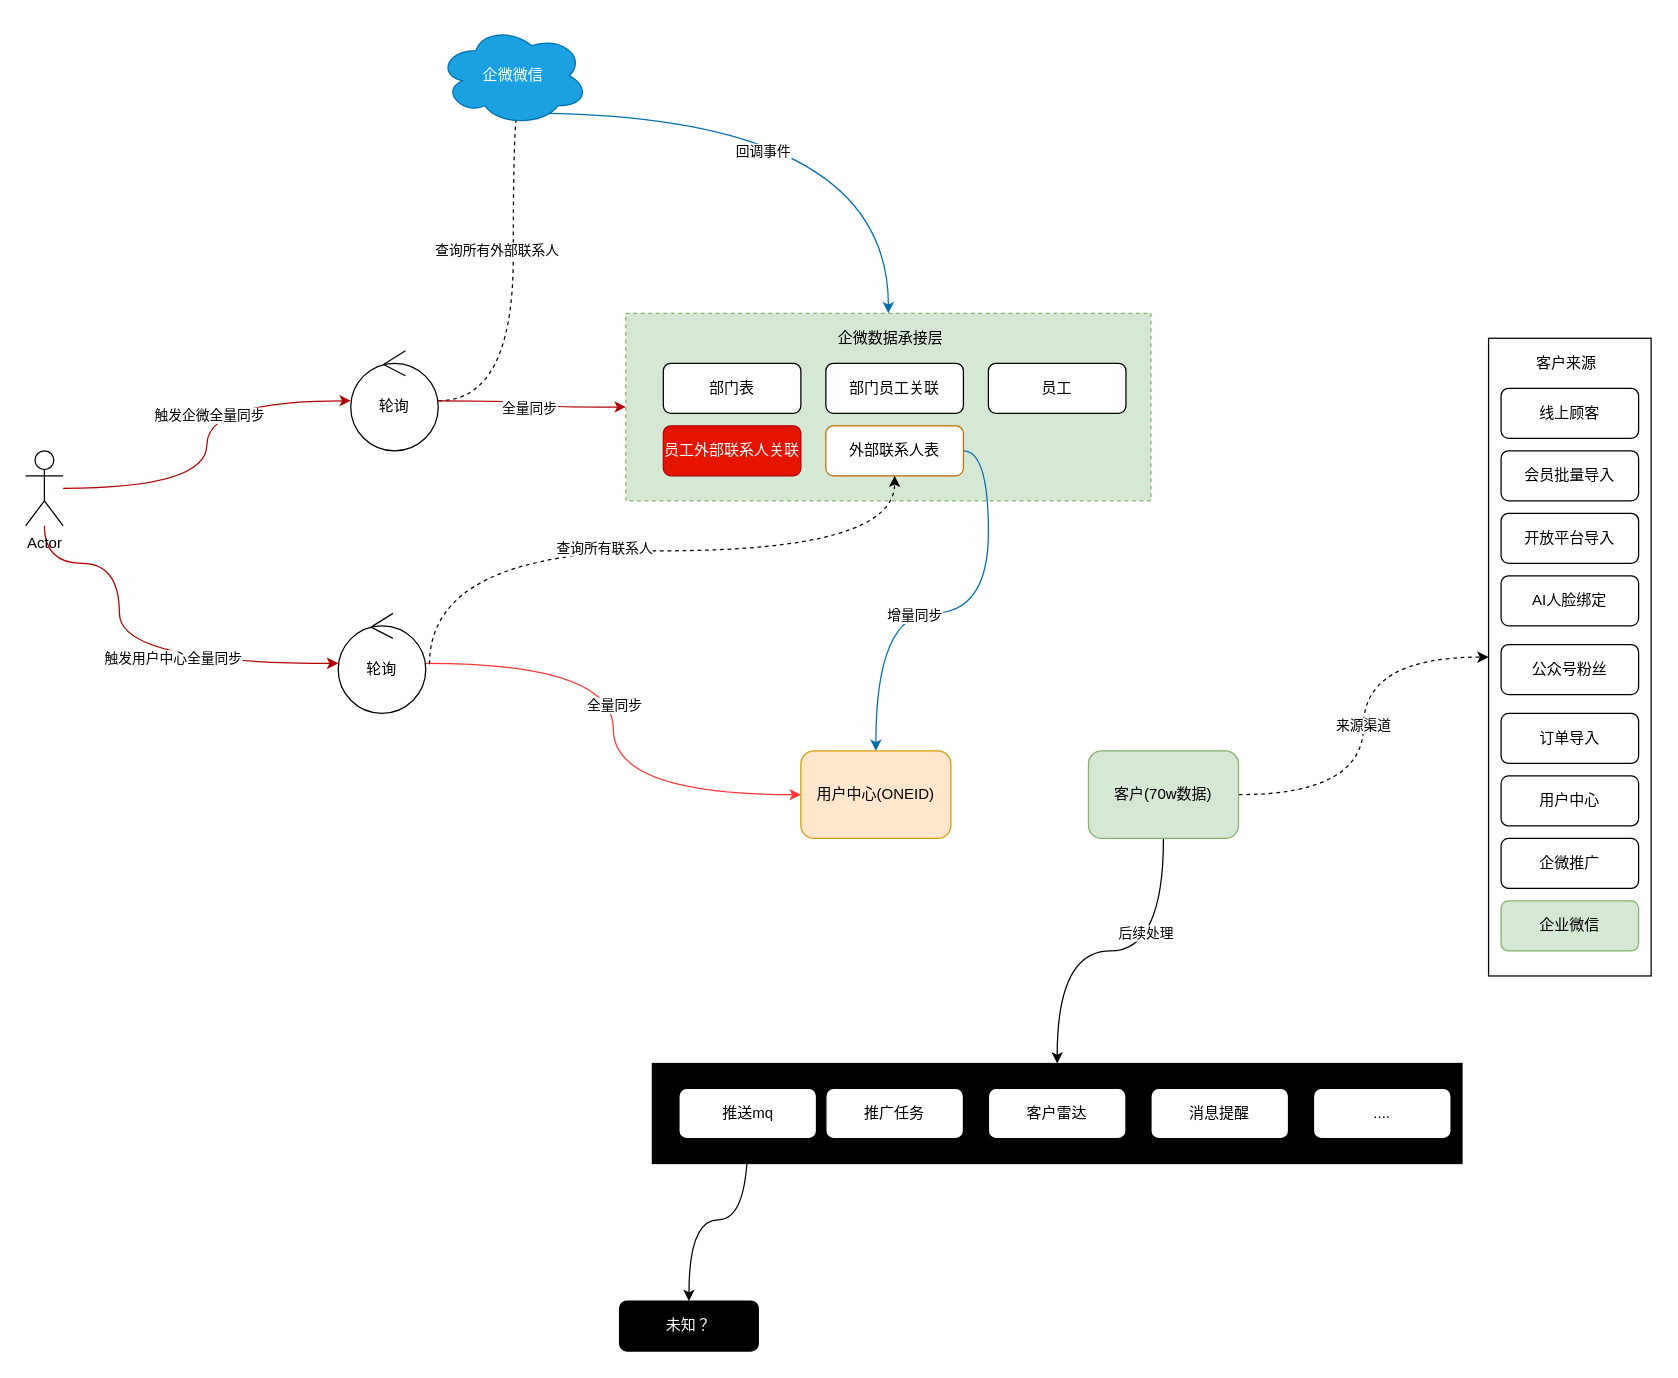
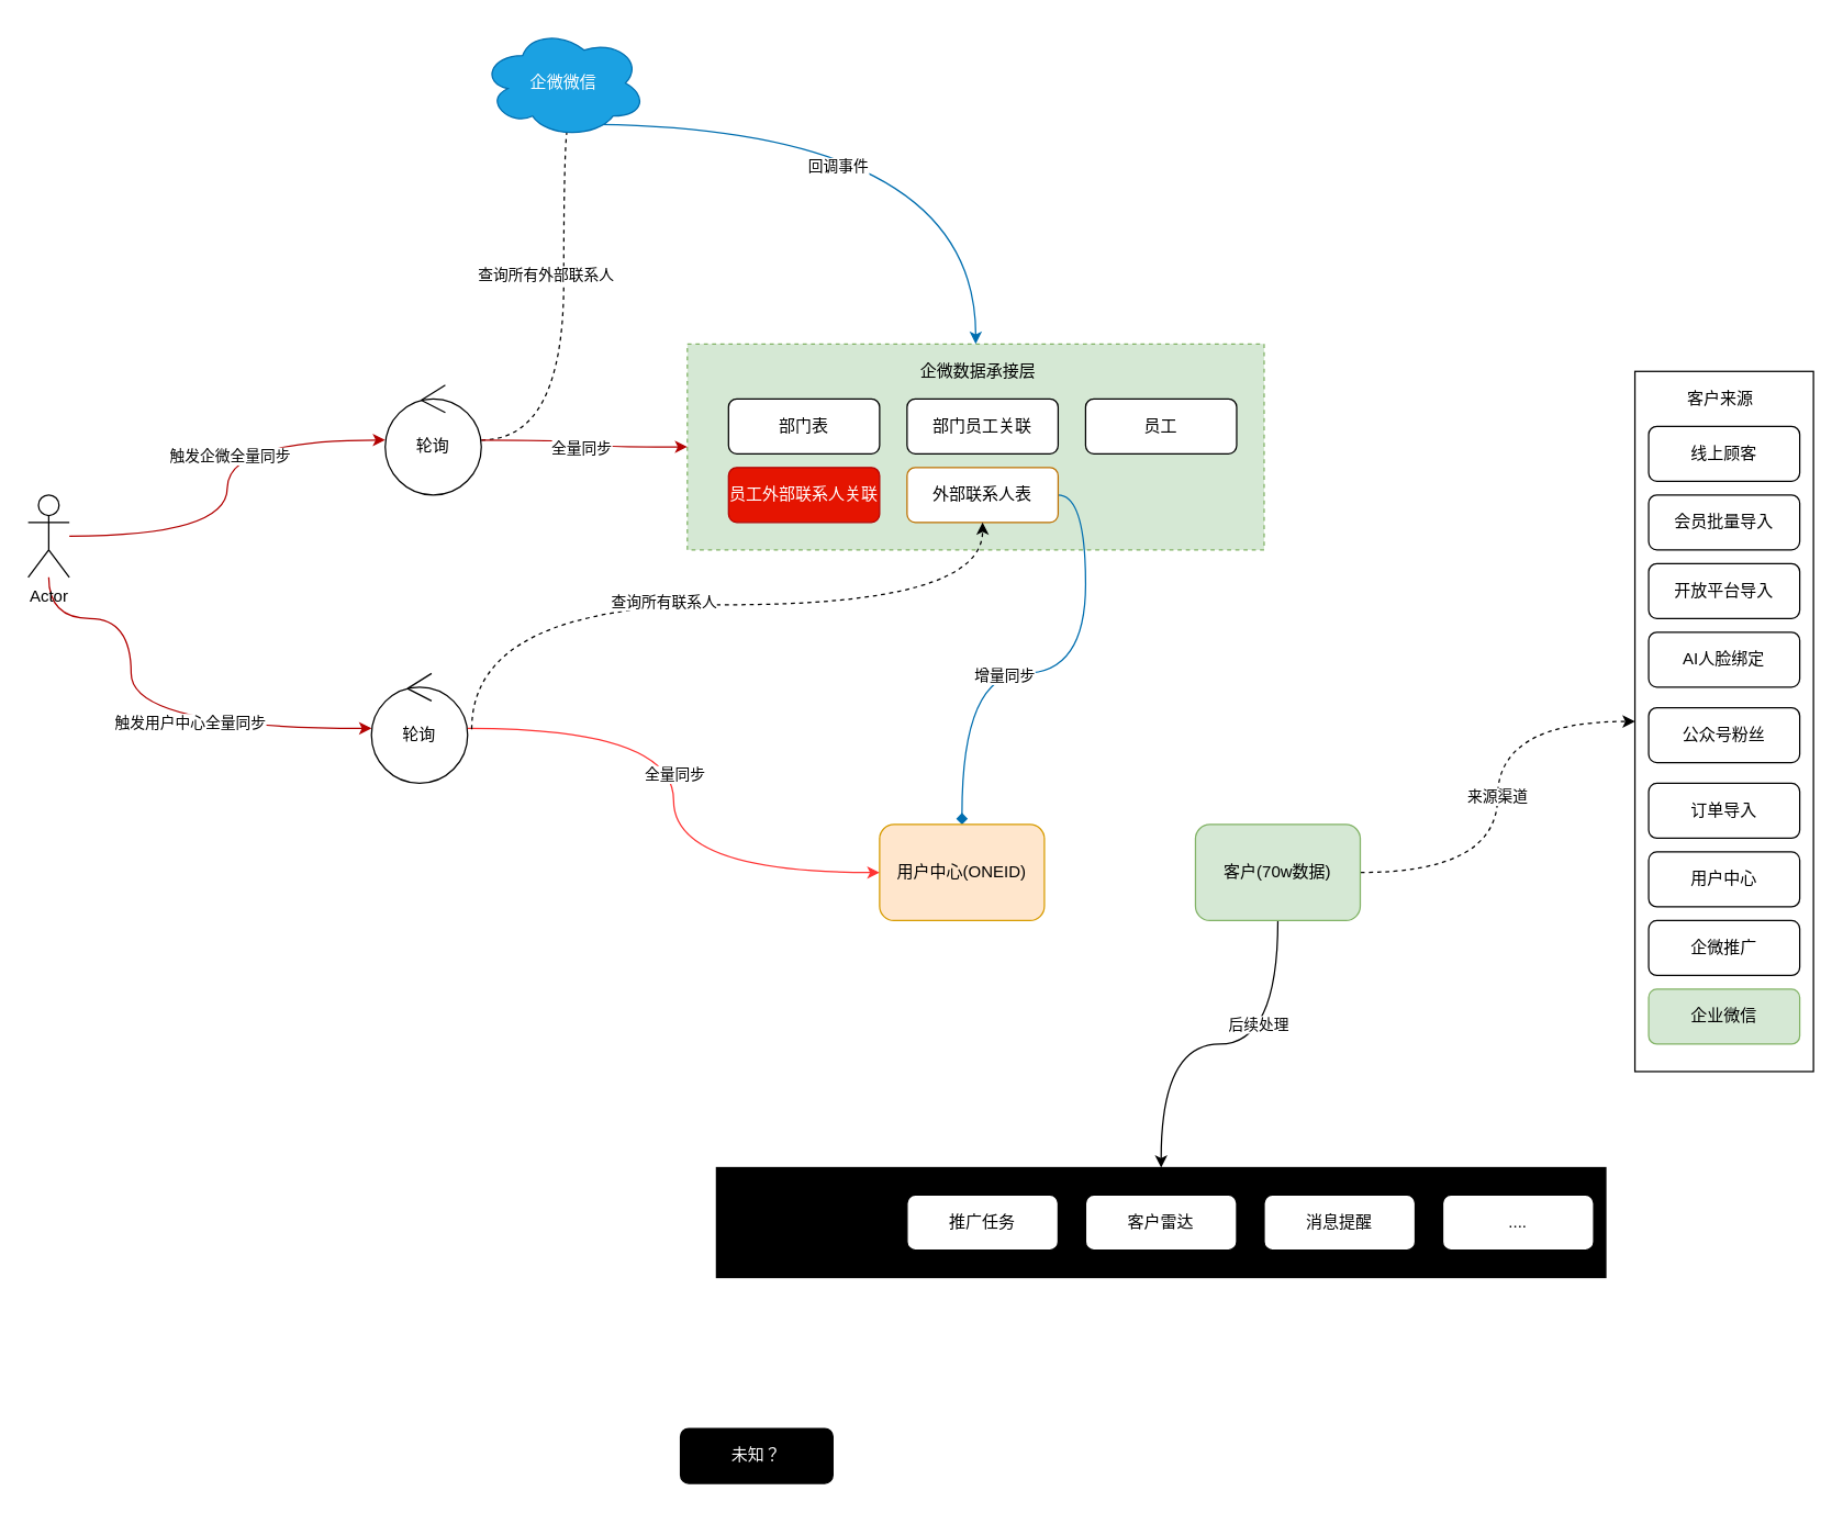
  <mxCell id="0" />
  <mxCell id="1" parent="0" />
  <mxCell id="2" value="" style="rounded=0;whiteSpace=wrap;html=1;fillColor=#d5e8d4;strokeColor=#82b366;dashed=1;" vertex="1" parent="1"><mxGeometry x="500" y="250" width="420" height="150" as="geometry" /></mxCell>
- <mxCell id="3" style="edgeStyle=orthogonalEdgeStyle;rounded=0;orthogonalLoop=1;jettySize=auto;html=1;entryX=0.5;entryY=0;entryDx=0;entryDy=0;curved=1;exitX=1;exitY=0.5;exitDx=0;exitDy=0;fillColor=#1ba1e2;strokeColor=#006EAF;" edge="1" parent="1" source="9" target="18"><mxGeometry relative="1" as="geometry" /></mxCell>
+ <mxCell id="3" style="edgeStyle=orthogonalEdgeStyle;rounded=0;orthogonalLoop=1;jettySize=auto;html=1;entryX=0.5;entryY=0;entryDx=0;entryDy=0;curved=1;exitX=1;exitY=0.5;exitDx=0;exitDy=0;fillColor=#1ba1e2;strokeColor=#006EAF;endArrow=diamond;" edge="1" parent="1" source="9" target="18"><mxGeometry relative="1" as="geometry" /></mxCell>
  <mxCell id="4" value="增量同步" style="edgeLabel;html=1;align=center;verticalAlign=middle;resizable=0;points=[];" vertex="1" connectable="0" parent="3"><mxGeometry x="0.2" y="1" relative="1" as="geometry"><mxPoint as="offset" /></mxGeometry></mxCell>
  <mxCell id="5" style="edgeStyle=orthogonalEdgeStyle;rounded=0;orthogonalLoop=1;jettySize=auto;html=1;entryX=0.5;entryY=0;entryDx=0;entryDy=0;curved=1;exitX=0.5;exitY=1;exitDx=0;exitDy=0;fillColor=#1ba1e2;strokeColor=#006EAF;" edge="1" parent="1" target="2"><mxGeometry relative="1" as="geometry"><mxPoint x="420" y="90" as="sourcePoint" /></mxGeometry></mxCell>
  <mxCell id="6" value="回调事件" style="edgeLabel;html=1;align=center;verticalAlign=middle;resizable=0;points=[];" vertex="1" connectable="0" parent="5"><mxGeometry x="-0.278" y="9" relative="1" as="geometry"><mxPoint x="27" y="39" as="offset" /></mxGeometry></mxCell>
  <mxCell id="7" value="部门表" style="rounded=1;whiteSpace=wrap;html=1;" vertex="1" parent="1"><mxGeometry x="530" y="290" width="110" height="40" as="geometry" /></mxCell>
  <mxCell id="8" value="员工" style="rounded=1;whiteSpace=wrap;html=1;" vertex="1" parent="1"><mxGeometry x="790" y="290" width="110" height="40" as="geometry" /></mxCell>
  <mxCell id="9" value="外部联系人表" style="rounded=1;whiteSpace=wrap;html=1;fillColor=#FFFFFF;strokeColor=#BD7000;fontColor=#000000;" vertex="1" parent="1"><mxGeometry x="660" y="340" width="110" height="40" as="geometry" /></mxCell>
  <mxCell id="10" value="企微数据承接层" style="text;html=1;strokeColor=none;fillColor=none;align=center;verticalAlign=middle;whiteSpace=wrap;rounded=0;" vertex="1" parent="1"><mxGeometry x="652.5" y="250" width="117.5" height="40" as="geometry" /></mxCell>
  <mxCell id="11" style="edgeStyle=orthogonalEdgeStyle;rounded=0;orthogonalLoop=1;jettySize=auto;html=1;curved=1;fillColor=#e51400;strokeColor=#B20000;" edge="1" parent="1" source="15" target="23"><mxGeometry relative="1" as="geometry"><mxPoint x="310" y="320" as="targetPoint" /></mxGeometry></mxCell>
  <mxCell id="12" value="触发企微全量同步" style="edgeLabel;html=1;align=center;verticalAlign=middle;resizable=0;points=[];" vertex="1" connectable="0" parent="11"><mxGeometry x="0.158" y="-1" relative="1" as="geometry"><mxPoint as="offset" /></mxGeometry></mxCell>
  <mxCell id="13" style="edgeStyle=orthogonalEdgeStyle;rounded=0;orthogonalLoop=1;jettySize=auto;html=1;curved=1;fillColor=#e51400;strokeColor=#B20000;" edge="1" parent="1" source="15" target="28"><mxGeometry relative="1" as="geometry"><Array as="points"><mxPoint x="95" y="450" /></Array></mxGeometry></mxCell>
  <mxCell id="14" value="触发用户中心全量同步" style="edgeLabel;html=1;align=center;verticalAlign=middle;resizable=0;points=[];" vertex="1" connectable="0" parent="13"><mxGeometry x="0.229" y="5" relative="1" as="geometry"><mxPoint as="offset" /></mxGeometry></mxCell>
  <mxCell id="15" value="Actor" style="shape=umlActor;verticalLabelPosition=bottom;verticalAlign=top;html=1;outlineConnect=0;" vertex="1" parent="1"><mxGeometry x="20" y="360" width="30" height="60" as="geometry" /></mxCell>
  <mxCell id="16" value="部门员工关联" style="rounded=1;whiteSpace=wrap;html=1;" vertex="1" parent="1"><mxGeometry x="660" y="290" width="110" height="40" as="geometry" /></mxCell>
  <mxCell id="17" value="员工外部联系人关联" style="rounded=1;whiteSpace=wrap;html=1;fillColor=#e51400;fontColor=#ffffff;strokeColor=#B20000;" vertex="1" parent="1"><mxGeometry x="530" y="340" width="110" height="40" as="geometry" /></mxCell>
  <mxCell id="18" value="用户中心(ONEID)" style="rounded=1;whiteSpace=wrap;html=1;fillColor=#ffe6cc;strokeColor=#d79b00;" vertex="1" parent="1"><mxGeometry x="640" y="600" width="120" height="70" as="geometry" /></mxCell>
  <mxCell id="19" style="edgeStyle=orthogonalEdgeStyle;rounded=0;orthogonalLoop=1;jettySize=auto;html=1;entryX=0.5;entryY=1;entryDx=0;entryDy=0;curved=1;dashed=1;" edge="1" parent="1" source="23"><mxGeometry relative="1" as="geometry"><mxPoint x="420" y="90" as="targetPoint" /><Array as="points"><mxPoint x="410" y="320" /><mxPoint x="410" y="90" /></Array></mxGeometry></mxCell>
  <mxCell id="20" value="查询所有外部联系人" style="edgeLabel;html=1;align=center;verticalAlign=middle;resizable=0;points=[];" vertex="1" connectable="0" parent="19"><mxGeometry x="0.204" y="14" relative="1" as="geometry"><mxPoint as="offset" /></mxGeometry></mxCell>
  <mxCell id="21" style="edgeStyle=orthogonalEdgeStyle;rounded=0;orthogonalLoop=1;jettySize=auto;html=1;entryX=0;entryY=0.5;entryDx=0;entryDy=0;curved=1;fillColor=#e51400;strokeColor=#B20000;" edge="1" parent="1" source="23" target="2"><mxGeometry relative="1" as="geometry" /></mxCell>
  <mxCell id="22" value="全量同步" style="edgeLabel;html=1;align=center;verticalAlign=middle;resizable=0;points=[];" vertex="1" connectable="0" parent="21"><mxGeometry x="0.028" y="-3" relative="1" as="geometry"><mxPoint x="-3" y="-3" as="offset" /></mxGeometry></mxCell>
  <mxCell id="23" value="轮询" style="ellipse;shape=umlControl;whiteSpace=wrap;html=1;" vertex="1" parent="1"><mxGeometry x="280" y="280" width="70" height="80" as="geometry" /></mxCell>
  <mxCell id="24" style="edgeStyle=orthogonalEdgeStyle;rounded=0;orthogonalLoop=1;jettySize=auto;html=1;entryX=0;entryY=0.5;entryDx=0;entryDy=0;curved=1;strokeColor=#FF3333;" edge="1" parent="1" source="28" target="18"><mxGeometry relative="1" as="geometry" /></mxCell>
  <mxCell id="25" value="全量同步" style="edgeLabel;html=1;align=center;verticalAlign=middle;resizable=0;points=[];" vertex="1" connectable="0" parent="24"><mxGeometry x="-0.096" relative="1" as="geometry"><mxPoint as="offset" /></mxGeometry></mxCell>
  <mxCell id="26" style="edgeStyle=orthogonalEdgeStyle;rounded=0;orthogonalLoop=1;jettySize=auto;html=1;entryX=0.5;entryY=1;entryDx=0;entryDy=0;curved=1;dashed=1;exitX=1.043;exitY=0.508;exitDx=0;exitDy=0;exitPerimeter=0;" edge="1" parent="1" source="28" target="9"><mxGeometry relative="1" as="geometry"><Array as="points"><mxPoint x="343" y="440" /><mxPoint x="715" y="440" /></Array></mxGeometry></mxCell>
  <mxCell id="27" value="查询所有联系人" style="edgeLabel;html=1;align=center;verticalAlign=middle;resizable=0;points=[];" vertex="1" connectable="0" parent="26"><mxGeometry x="-0.119" y="3" relative="1" as="geometry"><mxPoint as="offset" /></mxGeometry></mxCell>
  <mxCell id="28" value="轮询" style="ellipse;shape=umlControl;whiteSpace=wrap;html=1;" vertex="1" parent="1"><mxGeometry x="270" y="490" width="70" height="80" as="geometry" /></mxCell>
  <mxCell id="29" value="" style="edgeStyle=orthogonalEdgeStyle;rounded=0;orthogonalLoop=1;jettySize=auto;html=1;entryX=0.5;entryY=0;entryDx=0;entryDy=0;curved=1;" edge="1" parent="1" source="32" target="45"><mxGeometry relative="1" as="geometry"><mxPoint x="930" y="740" as="targetPoint" /></mxGeometry></mxCell>
  <mxCell id="30" value="后续处理" style="edgeLabel;html=1;align=center;verticalAlign=middle;resizable=0;points=[];" vertex="1" connectable="0" parent="29"><mxGeometry x="-0.437" y="-15" relative="1" as="geometry"><mxPoint as="offset" /></mxGeometry></mxCell>
  <mxCell id="31" value="来源渠道" style="edgeStyle=orthogonalEdgeStyle;rounded=0;orthogonalLoop=1;jettySize=auto;html=1;entryX=0;entryY=0.5;entryDx=0;entryDy=0;curved=1;dashed=1;" edge="1" parent="1" source="32" target="34"><mxGeometry relative="1" as="geometry" /></mxCell>
  <mxCell id="32" value="客户(70w数据)" style="rounded=1;whiteSpace=wrap;html=1;fillColor=#d5e8d4;strokeColor=#82b366;" vertex="1" parent="1"><mxGeometry x="870" y="600" width="120" height="70" as="geometry" /></mxCell>
  <mxCell id="33" value="企微微信" style="ellipse;shape=cloud;whiteSpace=wrap;html=1;fillColor=#1ba1e2;fontColor=#ffffff;strokeColor=#006EAF;" vertex="1" parent="1"><mxGeometry x="350" y="20" width="120" height="80" as="geometry" /></mxCell>
  <mxCell id="34" value="" style="rounded=0;whiteSpace=wrap;html=1;" vertex="1" parent="1"><mxGeometry x="1190" y="270" width="130" height="510" as="geometry" /></mxCell>
  <mxCell id="35" value="线上顾客" style="rounded=1;whiteSpace=wrap;html=1;" vertex="1" parent="1"><mxGeometry x="1200" y="310" width="110" height="40" as="geometry" /></mxCell>
  <mxCell id="36" value="会员批量导入" style="rounded=1;whiteSpace=wrap;html=1;" vertex="1" parent="1"><mxGeometry x="1200" y="360" width="110" height="40" as="geometry" /></mxCell>
  <mxCell id="37" value="开放平台导入" style="rounded=1;whiteSpace=wrap;html=1;" vertex="1" parent="1"><mxGeometry x="1200" y="410" width="110" height="40" as="geometry" /></mxCell>
  <mxCell id="38" value="客户来源" style="text;html=1;strokeColor=none;fillColor=none;align=center;verticalAlign=middle;whiteSpace=wrap;rounded=0;" vertex="1" parent="1"><mxGeometry x="1225" y="270" width="55" height="40" as="geometry" /></mxCell>
  <mxCell id="39" value="AI人脸绑定" style="rounded=1;whiteSpace=wrap;html=1;" vertex="1" parent="1"><mxGeometry x="1200" y="460" width="110" height="40" as="geometry" /></mxCell>
  <mxCell id="40" value="&lt;div data-docx-has-block-data=&quot;false&quot; data-page-id=&quot;YLrPdt7Foo4dSDxoeuHca6s7nCh&quot;&gt;&lt;div class=&quot;old-record-id-WoNadiOnWopllFxoQXXc8LY2nFf&quot; style=&quot;&quot;&gt;公众号粉丝&lt;/div&gt;&lt;/div&gt;" style="rounded=1;whiteSpace=wrap;html=1;" vertex="1" parent="1"><mxGeometry x="1200" y="515" width="110" height="40" as="geometry" /></mxCell>
  <mxCell id="41" value="&lt;div data-docx-has-block-data=&quot;false&quot; data-page-id=&quot;YLrPdt7Foo4dSDxoeuHca6s7nCh&quot;&gt;&lt;div class=&quot;old-record-id-WoNadiOnWopllFxoQXXc8LY2nFf&quot; style=&quot;&quot;&gt;订单导入&lt;/div&gt;&lt;/div&gt;" style="rounded=1;whiteSpace=wrap;html=1;" vertex="1" parent="1"><mxGeometry x="1200" y="570" width="110" height="40" as="geometry" /></mxCell>
  <mxCell id="42" value="&lt;div data-docx-has-block-data=&quot;false&quot; data-page-id=&quot;YLrPdt7Foo4dSDxoeuHca6s7nCh&quot;&gt;&lt;div class=&quot;old-record-id-WoNadiOnWopllFxoQXXc8LY2nFf&quot; style=&quot;&quot;&gt;用户中心&lt;/div&gt;&lt;/div&gt;" style="rounded=1;whiteSpace=wrap;html=1;" vertex="1" parent="1"><mxGeometry x="1200" y="620" width="110" height="40" as="geometry" /></mxCell>
  <mxCell id="43" value="&lt;div data-docx-has-block-data=&quot;false&quot; data-page-id=&quot;YLrPdt7Foo4dSDxoeuHca6s7nCh&quot;&gt;&lt;div class=&quot;old-record-id-WoNadiOnWopllFxoQXXc8LY2nFf&quot; style=&quot;&quot;&gt;企微推广&lt;/div&gt;&lt;/div&gt;" style="rounded=1;whiteSpace=wrap;html=1;" vertex="1" parent="1"><mxGeometry x="1200" y="670" width="110" height="40" as="geometry" /></mxCell>
  <mxCell id="44" value="&lt;div data-docx-has-block-data=&quot;false&quot; data-page-id=&quot;YLrPdt7Foo4dSDxoeuHca6s7nCh&quot;&gt;&lt;div class=&quot;old-record-id-WoNadiOnWopllFxoQXXc8LY2nFf&quot; style=&quot;&quot;&gt;企业微信&lt;/div&gt;&lt;/div&gt;" style="rounded=1;whiteSpace=wrap;html=1;fillColor=#d5e8d4;strokeColor=#82b366;" vertex="1" parent="1"><mxGeometry x="1200" y="720" width="110" height="40" as="geometry" /></mxCell>
  <mxCell id="45" value="" style="rounded=0;whiteSpace=wrap;html=1;strokeColor=#000000;fillColor=#000000;" vertex="1" parent="1"><mxGeometry x="521.25" y="850" width="647.5" height="80" as="geometry" /></mxCell>
  <mxCell id="46" value="&lt;div data-docx-has-block-data=&quot;false&quot; data-page-id=&quot;YLrPdt7Foo4dSDxoeuHca6s7nCh&quot;&gt;&lt;div class=&quot;old-record-id-WoNadiOnWopllFxoQXXc8LY2nFf&quot; style=&quot;&quot;&gt;客户雷达&lt;/div&gt;&lt;/div&gt;" style="rounded=1;whiteSpace=wrap;html=1;" vertex="1" parent="1"><mxGeometry x="790" y="870" width="110" height="40" as="geometry" /></mxCell>
  <mxCell id="47" value="&lt;div data-docx-has-block-data=&quot;false&quot; data-page-id=&quot;YLrPdt7Foo4dSDxoeuHca6s7nCh&quot;&gt;&lt;div class=&quot;old-record-id-WoNadiOnWopllFxoQXXc8LY2nFf&quot; style=&quot;&quot;&gt;推广任务&lt;/div&gt;&lt;/div&gt;" style="rounded=1;whiteSpace=wrap;html=1;" vertex="1" parent="1"><mxGeometry x="660" y="870" width="110" height="40" as="geometry" /></mxCell>
- <mxCell id="48" value="" style="edgeStyle=orthogonalEdgeStyle;rounded=0;orthogonalLoop=1;jettySize=auto;html=1;curved=1;" edge="1" parent="1" source="49" target="50"><mxGeometry relative="1" as="geometry" /></mxCell>
- <mxCell id="49" value="&lt;div data-docx-has-block-data=&quot;false&quot; data-page-id=&quot;YLrPdt7Foo4dSDxoeuHca6s7nCh&quot;&gt;&lt;div class=&quot;old-record-id-WoNadiOnWopllFxoQXXc8LY2nFf&quot; style=&quot;&quot;&gt;推送mq&lt;/div&gt;&lt;/div&gt;" style="rounded=1;whiteSpace=wrap;html=1;" vertex="1" parent="1"><mxGeometry x="542.5" y="870" width="110" height="40" as="geometry" /></mxCell>
  <mxCell id="50" value="未知？" style="whiteSpace=wrap;html=1;rounded=1;fillColor=#000000;fontColor=#FFFFFF;" vertex="1" parent="1"><mxGeometry x="495" y="1040" width="111" height="40" as="geometry" /></mxCell>
  <mxCell id="51" value="&lt;div data-docx-has-block-data=&quot;false&quot; data-page-id=&quot;YLrPdt7Foo4dSDxoeuHca6s7nCh&quot;&gt;&lt;div class=&quot;old-record-id-WoNadiOnWopllFxoQXXc8LY2nFf&quot; style=&quot;&quot;&gt;消息提醒&lt;/div&gt;&lt;/div&gt;" style="rounded=1;whiteSpace=wrap;html=1;" vertex="1" parent="1"><mxGeometry x="920" y="870" width="110" height="40" as="geometry" /></mxCell>
  <mxCell id="52" value="&lt;div data-docx-has-block-data=&quot;false&quot; data-page-id=&quot;YLrPdt7Foo4dSDxoeuHca6s7nCh&quot;&gt;&lt;div class=&quot;old-record-id-WoNadiOnWopllFxoQXXc8LY2nFf&quot; style=&quot;&quot;&gt;....&lt;/div&gt;&lt;/div&gt;" style="rounded=1;whiteSpace=wrap;html=1;" vertex="1" parent="1"><mxGeometry x="1050" y="870" width="110" height="40" as="geometry" /></mxCell>
